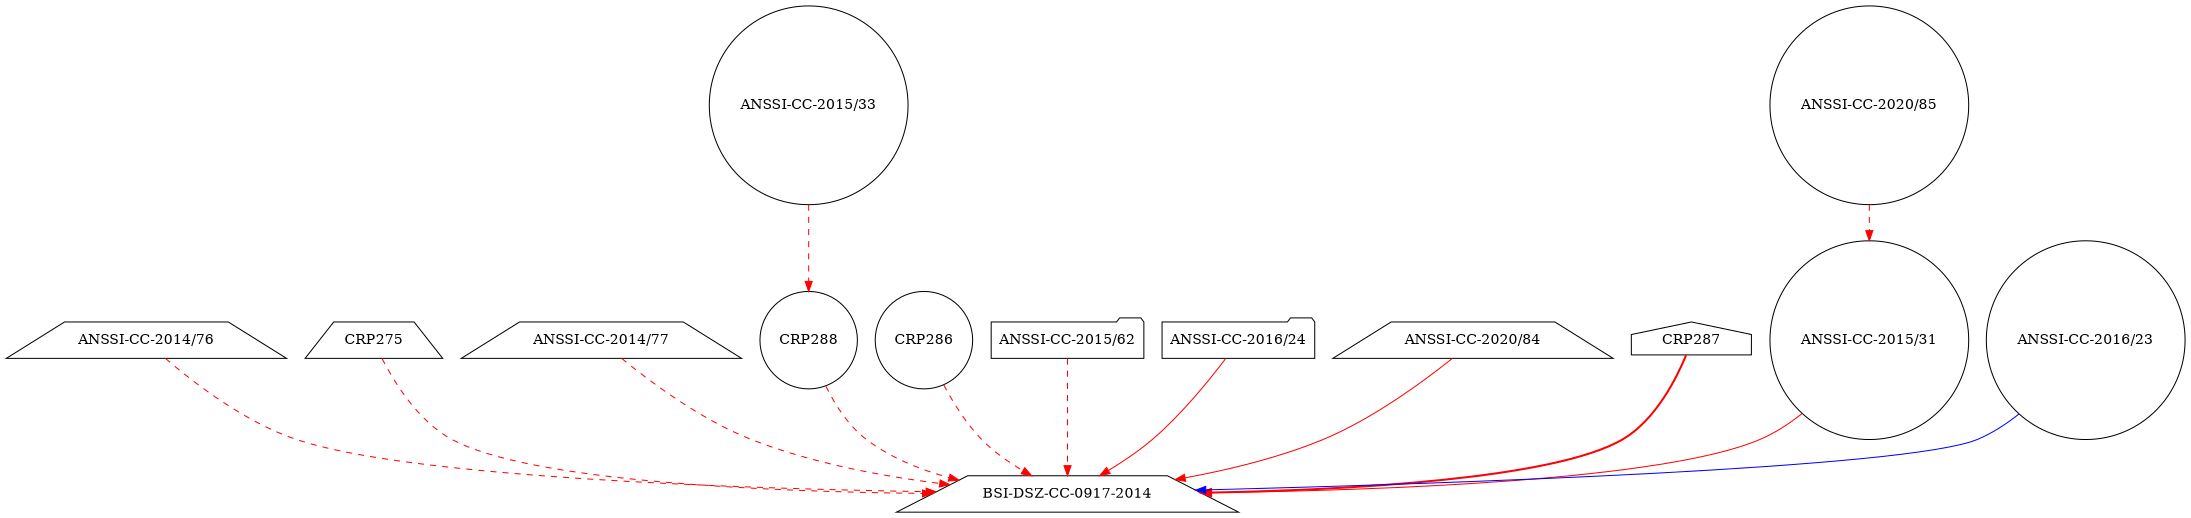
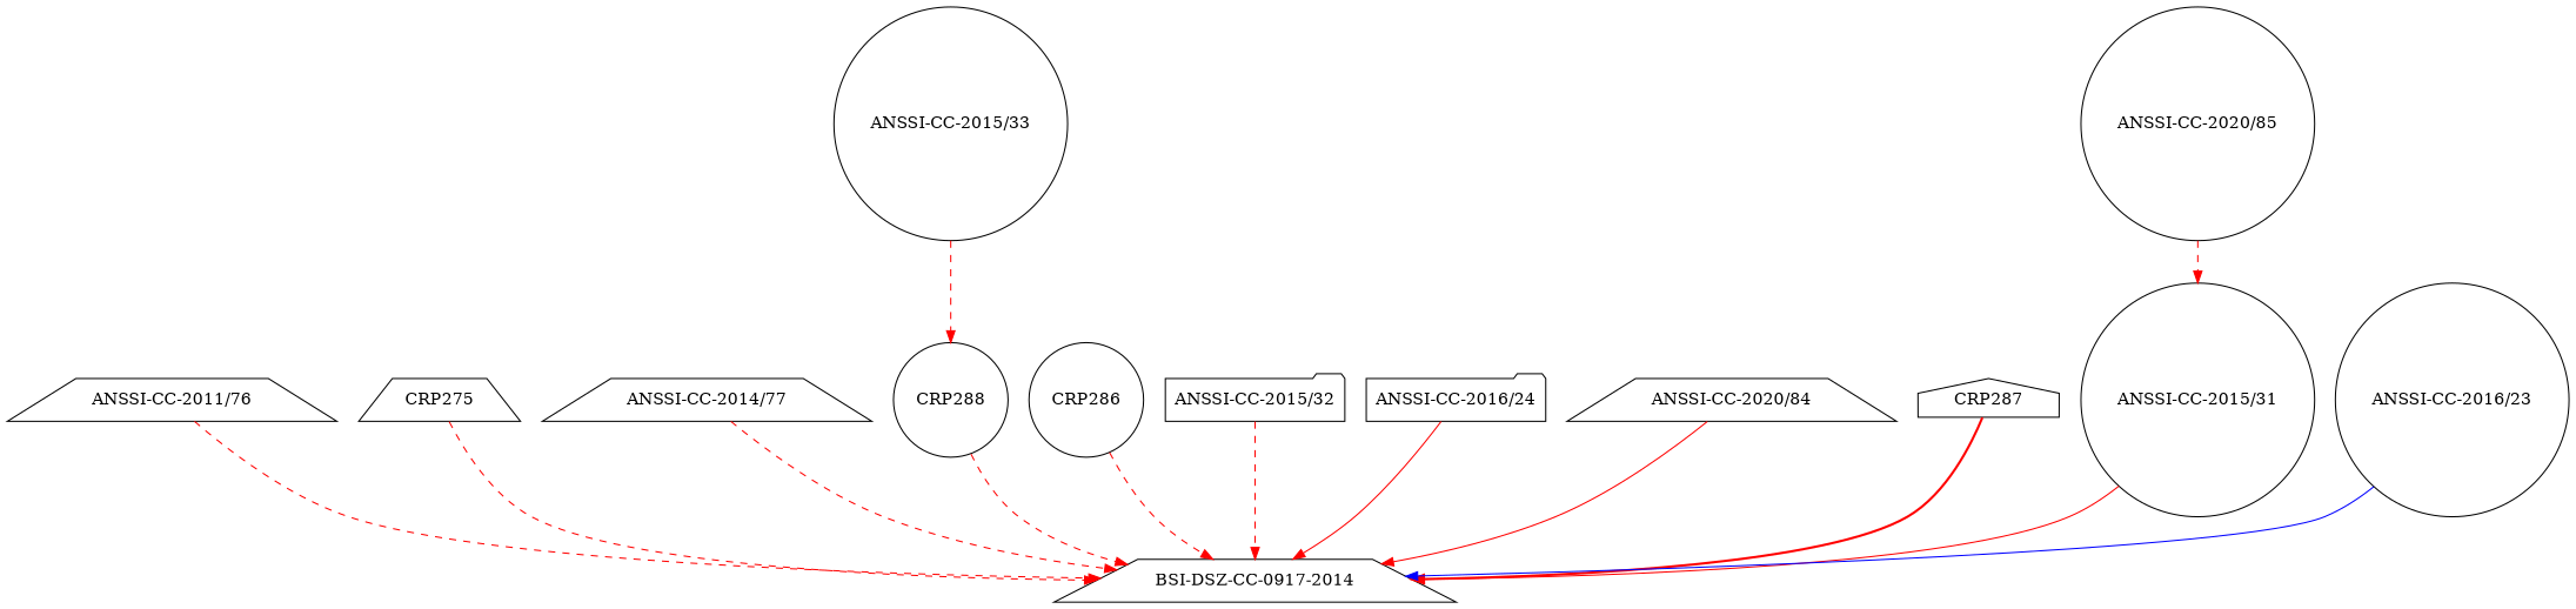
  digraph {
    node [shape=circle]
    edge [color=red style=dashed]
    n1 [label="BSI-DSZ-CC-0917-2014" shape=trapezium]
-   n2 [label="ANSSI-CC-2014/76" shape=trapezium]
+   n2 [label="ANSSI-CC-2011/76" shape=trapezium]
    n3 [label=CRP275 shape=trapezium]
    n4 [label="ANSSI-CC-2014/77" shape=trapezium]
    n5 [label=CRP288]
    n6 [label=CRP286]
-   n7 [label="ANSSI-CC-2015/62" shape=folder]
+   n7 [label="ANSSI-CC-2015/32" shape=folder]
    n8 [label="ANSSI-CC-2015/33"]
    n9 [label="ANSSI-CC-2016/24" shape=folder]
    n10 [label="ANSSI-CC-2020/84" shape=trapezium]
    n11 [label=CRP287 shape=house]
    n12 [label="ANSSI-CC-2015/31"]
    n13 [label="ANSSI-CC-2016/23"]
    n14 [label="ANSSI-CC-2020/85"]
    n2 -> n1
    n3 -> n1
    n4 -> n1
    n5 -> n1
    n6 -> n1
    n7 -> n1
    n8 -> n5
    n9 -> n1 [style=solid]
    n10 -> n1 [style=solid]
    n11 -> n1 [style=bold]
    n12 -> n1 [style=solid]
    n13 -> n1 [color=blue style=solid]
    n14 -> n12
  }
